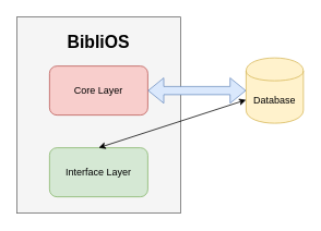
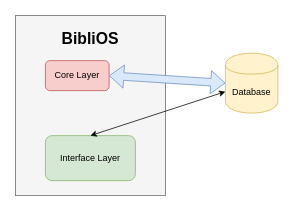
  <mxCell id="0" />
  <mxCell id="1" parent="0" />
  <mxCell id="2" value="" style="rounded=0;whiteSpace=wrap;html=1;fillColor=#f5f5f5;strokeColor=#666666;fontColor=#333333;" vertex="1" parent="1"><mxGeometry x="20" y="20" width="200" height="240" as="geometry" /></mxCell>
  <mxCell id="3" value="&lt;div&gt;Interface Layer&lt;/div&gt;" style="rounded=1;whiteSpace=wrap;html=1;fillColor=#d5e8d4;strokeColor=#82b366;" vertex="1" parent="1"><mxGeometry x="60" y="180" width="120" height="60" as="geometry" /></mxCell>
- <mxCell id="4" value="Core Layer" style="rounded=1;whiteSpace=wrap;html=1;fillColor=#f8cecc;strokeColor=#b85450;" vertex="1" parent="1"><mxGeometry x="60" y="80" width="120" height="60" as="geometry" /></mxCell>
+ <mxCell id="4" value="Core Layer" style="rounded=1;whiteSpace=wrap;html=1;fillColor=#f8cecc;strokeColor=#b85450;" vertex="1" parent="1"><mxGeometry x="60" y="80" width="85" height="40" as="geometry" /></mxCell>
  <mxCell id="5" value="Database" style="shape=cylinder;whiteSpace=wrap;html=1;boundedLbl=1;backgroundOutline=1;fillColor=#fff2cc;strokeColor=#d6b656;" vertex="1" parent="1"><mxGeometry x="300" y="70" width="70" height="80" as="geometry" /></mxCell>
  <mxCell id="6" value="&lt;b&gt;&lt;font style=&quot;font-size: 21px&quot;&gt;BibliOS&lt;/font&gt;&lt;/b&gt;" style="text;html=1;strokeColor=none;fillColor=none;align=center;verticalAlign=middle;whiteSpace=wrap;rounded=0;" vertex="1" parent="1"><mxGeometry x="75" y="30" width="90" height="40" as="geometry" /></mxCell>
  <mxCell id="7" value="" style="shape=flexArrow;endArrow=classic;startArrow=classic;html=1;entryX=0;entryY=0.5;entryDx=0;entryDy=0;exitX=1;exitY=0.5;exitDx=0;exitDy=0;fillColor=#dae8fc;strokeColor=#6c8ebf;" edge="1" parent="1" source="4" target="5"><mxGeometry width="50" height="50" relative="1" as="geometry"><mxPoint x="20" y="330" as="sourcePoint" /><mxPoint x="70" y="280" as="targetPoint" /></mxGeometry></mxCell>
  <mxCell id="8" value="" style="endArrow=classic;startArrow=classic;html=1;exitX=0.5;exitY=0;exitDx=0;exitDy=0;" edge="1" parent="1" source="3" target="5"><mxGeometry width="50" height="50" relative="1" as="geometry"><mxPoint x="-60" y="220" as="sourcePoint" /><mxPoint x="-10" y="170" as="targetPoint" /></mxGeometry></mxCell>
